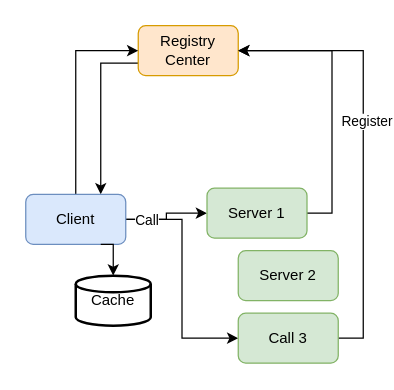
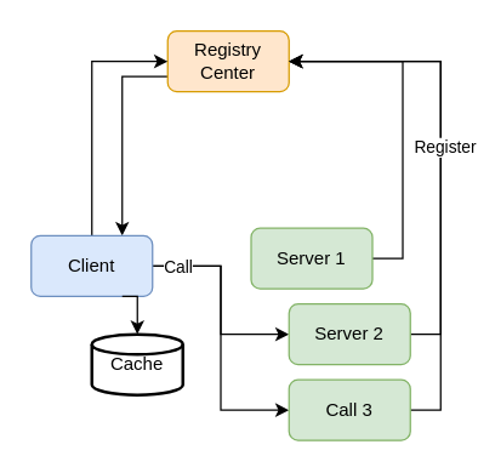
  <mxCell id="0" />
  <mxCell id="1" parent="0" />
  <mxCell id="2" style="edgeStyle=orthogonalEdgeStyle;rounded=0;orthogonalLoop=1;jettySize=auto;html=1;exitX=0;exitY=0.75;exitDx=0;exitDy=0;entryX=0.75;entryY=0;entryDx=0;entryDy=0;" edge="1" parent="1" source="3" target="9"><mxGeometry relative="1" as="geometry" /></mxCell>
  <mxCell id="3" value="Registry&lt;div&gt;Center&lt;/div&gt;" style="rounded=1;whiteSpace=wrap;html=1;fillColor=#ffe6cc;strokeColor=#d79b00;" vertex="1" parent="1"><mxGeometry x="110" y="20" width="80" height="40" as="geometry" /></mxCell>
  <mxCell id="4" style="edgeStyle=orthogonalEdgeStyle;rounded=0;orthogonalLoop=1;jettySize=auto;html=1;exitX=0.5;exitY=0;exitDx=0;exitDy=0;entryX=0;entryY=0.5;entryDx=0;entryDy=0;" edge="1" parent="1" source="9" target="3"><mxGeometry relative="1" as="geometry" /></mxCell>
- <mxCell id="5" style="edgeStyle=orthogonalEdgeStyle;rounded=0;orthogonalLoop=1;jettySize=auto;html=1;exitX=1;exitY=0.5;exitDx=0;exitDy=0;entryX=0;entryY=0.5;entryDx=0;entryDy=0;" edge="1" parent="1" source="9" target="11"><mxGeometry relative="1" as="geometry" /></mxCell>
+ <mxCell id="6" style="edgeStyle=orthogonalEdgeStyle;rounded=0;orthogonalLoop=1;jettySize=auto;html=1;exitX=1;exitY=0.5;exitDx=0;exitDy=0;entryX=0;entryY=0.5;entryDx=0;entryDy=0;" edge="1" parent="1" source="9" target="15"><mxGeometry relative="1" as="geometry" /></mxCell>
  <mxCell id="7" style="edgeStyle=orthogonalEdgeStyle;rounded=0;orthogonalLoop=1;jettySize=auto;html=1;exitX=1;exitY=0.5;exitDx=0;exitDy=0;entryX=0;entryY=0.5;entryDx=0;entryDy=0;" edge="1" parent="1" source="9" target="18"><mxGeometry relative="1" as="geometry" /></mxCell>
  <mxCell id="8" value="Call" style="edgeLabel;html=1;align=center;verticalAlign=middle;resizable=0;points=[];" vertex="1" connectable="0" parent="7"><mxGeometry x="-0.839" y="1" relative="1" as="geometry"><mxPoint x="1" y="1" as="offset" /></mxGeometry></mxCell>
  <mxCell id="9" value="Client" style="rounded=1;whiteSpace=wrap;html=1;fillColor=#dae8fc;strokeColor=#6c8ebf;" vertex="1" parent="1"><mxGeometry x="20" y="155" width="80" height="40" as="geometry" /></mxCell>
  <mxCell id="10" style="edgeStyle=orthogonalEdgeStyle;rounded=0;orthogonalLoop=1;jettySize=auto;html=1;exitX=1;exitY=0.5;exitDx=0;exitDy=0;entryX=1;entryY=0.5;entryDx=0;entryDy=0;" edge="1" parent="1" source="11" target="3"><mxGeometry relative="1" as="geometry" /></mxCell>
  <mxCell id="11" value="Server 1" style="rounded=1;whiteSpace=wrap;html=1;fillColor=#d5e8d4;strokeColor=#82b366;" vertex="1" parent="1"><mxGeometry x="165" y="150" width="80" height="40" as="geometry" /></mxCell>
  <mxCell id="12" value="Cache" style="strokeWidth=2;html=1;shape=mxgraph.flowchart.database;whiteSpace=wrap;" vertex="1" parent="1"><mxGeometry x="60" y="220" width="60" height="40" as="geometry" /></mxCell>
  <mxCell id="13" style="edgeStyle=orthogonalEdgeStyle;rounded=0;orthogonalLoop=1;jettySize=auto;html=1;exitX=0.75;exitY=1;exitDx=0;exitDy=0;entryX=0.5;entryY=0;entryDx=0;entryDy=0;entryPerimeter=0;" edge="1" parent="1" source="9" target="12"><mxGeometry relative="1" as="geometry" /></mxCell>
+ <mxCell id="14" style="edgeStyle=orthogonalEdgeStyle;rounded=0;orthogonalLoop=1;jettySize=auto;html=1;exitX=1;exitY=0.5;exitDx=0;exitDy=0;entryX=1;entryY=0.5;entryDx=0;entryDy=0;" edge="1" parent="1" source="15" target="3"><mxGeometry relative="1" as="geometry" /></mxCell>
  <mxCell id="15" value="Server 2" style="rounded=1;whiteSpace=wrap;html=1;fillColor=#d5e8d4;strokeColor=#82b366;" vertex="1" parent="1"><mxGeometry x="190" y="200" width="80" height="40" as="geometry" /></mxCell>
  <mxCell id="16" style="edgeStyle=orthogonalEdgeStyle;rounded=0;orthogonalLoop=1;jettySize=auto;html=1;exitX=1;exitY=0.5;exitDx=0;exitDy=0;" edge="1" parent="1" source="18"><mxGeometry relative="1" as="geometry"><mxPoint x="190" y="40" as="targetPoint" /><Array as="points"><mxPoint x="290" y="270" /><mxPoint x="290" y="40" /></Array></mxGeometry></mxCell>
  <mxCell id="17" value="Register" style="edgeLabel;html=1;align=center;verticalAlign=middle;resizable=0;points=[];" vertex="1" connectable="0" parent="16"><mxGeometry x="0.111" y="-1" relative="1" as="geometry"><mxPoint x="1" as="offset" /></mxGeometry></mxCell>
  <mxCell id="18" value="Call 3" style="rounded=1;whiteSpace=wrap;html=1;fillColor=#d5e8d4;strokeColor=#82b366;" vertex="1" parent="1"><mxGeometry x="190" y="250" width="80" height="40" as="geometry" /></mxCell>
